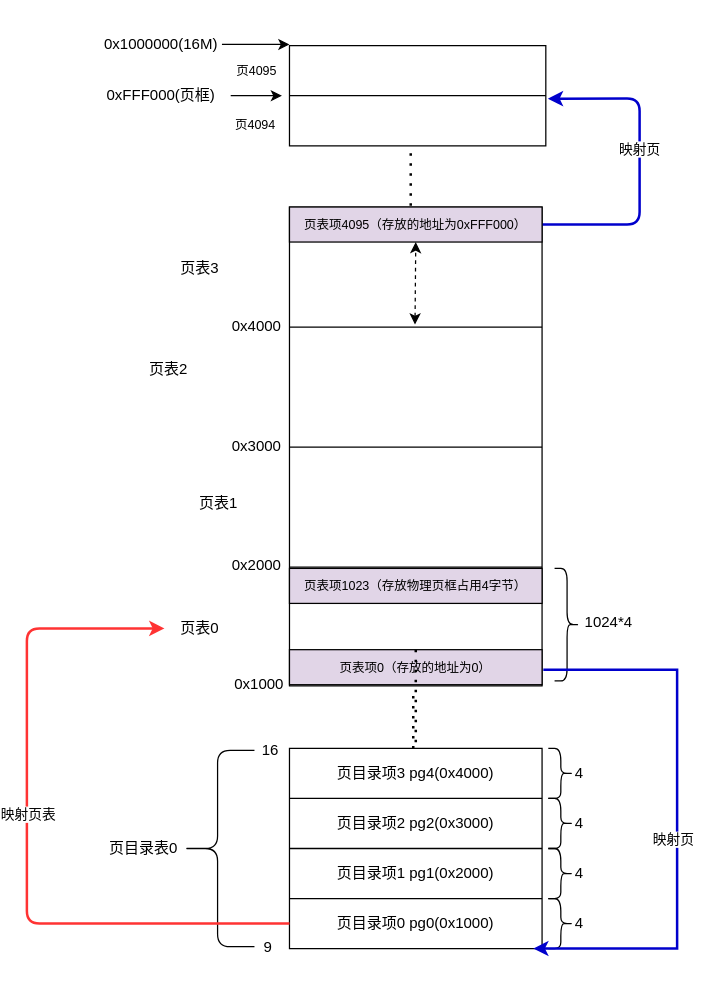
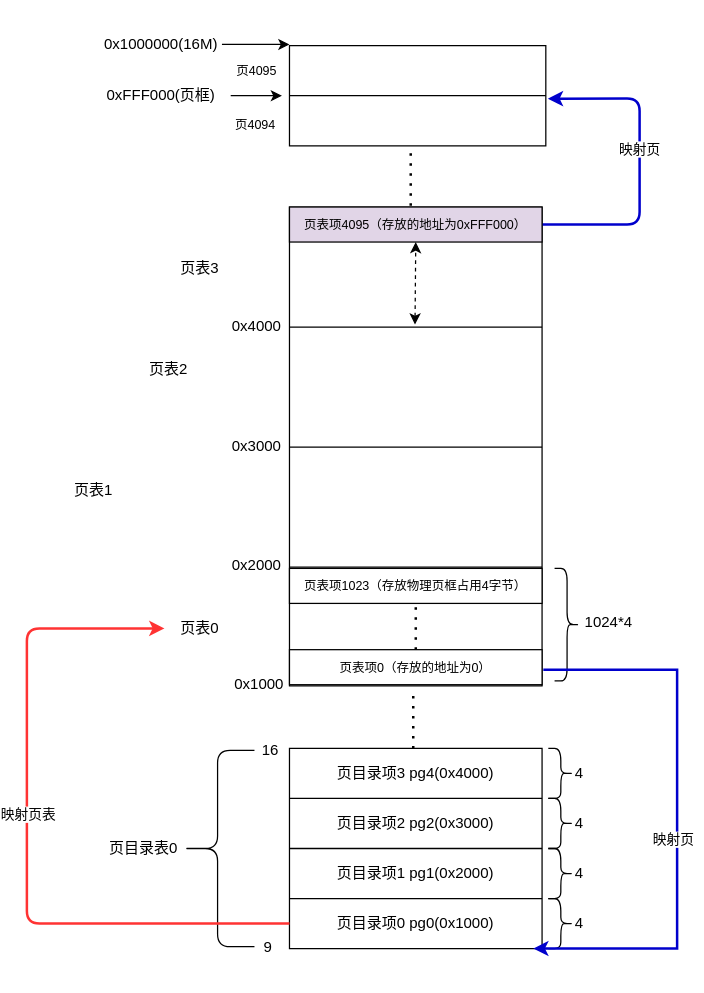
  <mxCell id="0" />
  <mxCell id="1" parent="0" />
  <mxCell id="2" style="edgeStyle=orthogonalEdgeStyle;rounded=0;orthogonalLoop=1;jettySize=auto;html=1;" parent="1" source="3" edge="1"><mxGeometry relative="1" as="geometry"><mxPoint x="230" y="35" as="targetPoint" /></mxGeometry></mxCell>
  <mxCell id="3" value="0x1000000(16M)" style="text;html=1;strokeColor=none;fillColor=none;align=center;verticalAlign=middle;whiteSpace=wrap;rounded=0;" parent="1" vertex="1"><mxGeometry x="79" y="20" width="97" height="30" as="geometry" /></mxCell>
  <mxCell id="4" value="" style="shape=table;startSize=0;container=1;collapsible=0;childLayout=tableLayout;" parent="1" vertex="1"><mxGeometry x="230" y="598" width="202" height="160" as="geometry" /></mxCell>
  <mxCell id="5" value="" style="shape=tableRow;horizontal=0;startSize=0;swimlaneHead=0;swimlaneBody=0;top=0;left=0;bottom=0;right=0;collapsible=0;dropTarget=0;fillColor=none;points=[[0,0.5],[1,0.5]];portConstraint=eastwest;" parent="4" vertex="1"><mxGeometry width="202" height="40" as="geometry" /></mxCell>
  <mxCell id="6" value="页目录项3 pg4(0x4000)" style="shape=partialRectangle;html=1;whiteSpace=wrap;connectable=0;overflow=hidden;fillColor=none;top=0;left=0;bottom=0;right=0;pointerEvents=1;" parent="5" vertex="1"><mxGeometry width="202" height="40" as="geometry"><mxRectangle width="202" height="40" as="alternateBounds" /></mxGeometry></mxCell>
  <mxCell id="7" value="" style="shape=tableRow;horizontal=0;startSize=0;swimlaneHead=0;swimlaneBody=0;top=0;left=0;bottom=0;right=0;collapsible=0;dropTarget=0;fillColor=none;points=[[0,0.5],[1,0.5]];portConstraint=eastwest;" parent="4" vertex="1"><mxGeometry y="40" width="202" height="40" as="geometry" /></mxCell>
  <mxCell id="8" value="页目录项2 pg2(0x3000)" style="shape=partialRectangle;html=1;whiteSpace=wrap;connectable=0;overflow=hidden;fillColor=none;top=0;left=0;bottom=0;right=0;pointerEvents=1;" parent="7" vertex="1"><mxGeometry width="202" height="40" as="geometry"><mxRectangle width="202" height="40" as="alternateBounds" /></mxGeometry></mxCell>
  <mxCell id="9" value="" style="shape=tableRow;horizontal=0;startSize=0;swimlaneHead=0;swimlaneBody=0;top=0;left=0;bottom=0;right=0;collapsible=0;dropTarget=0;fillColor=none;points=[[0,0.5],[1,0.5]];portConstraint=eastwest;" parent="4" vertex="1"><mxGeometry y="80" width="202" height="40" as="geometry" /></mxCell>
  <mxCell id="10" value="页目录项1 pg1(0x2000)" style="shape=partialRectangle;html=1;whiteSpace=wrap;connectable=0;overflow=hidden;fillColor=none;top=0;left=0;bottom=0;right=0;pointerEvents=1;" parent="9" vertex="1"><mxGeometry width="202" height="40" as="geometry"><mxRectangle width="202" height="40" as="alternateBounds" /></mxGeometry></mxCell>
  <mxCell id="11" value="" style="shape=tableRow;horizontal=0;startSize=0;swimlaneHead=0;swimlaneBody=0;top=0;left=0;bottom=0;right=0;collapsible=0;dropTarget=0;fillColor=none;points=[[0,0.5],[1,0.5]];portConstraint=eastwest;" parent="4" vertex="1"><mxGeometry y="120" width="202" height="40" as="geometry" /></mxCell>
  <mxCell id="12" value="页目录项0 pg0(0x1000)" style="shape=partialRectangle;html=1;whiteSpace=wrap;connectable=0;overflow=hidden;fillColor=none;top=0;left=0;bottom=0;right=0;pointerEvents=1;" parent="11" vertex="1"><mxGeometry width="202" height="40" as="geometry"><mxRectangle width="202" height="40" as="alternateBounds" /></mxGeometry></mxCell>
  <mxCell id="13" value="" style="shape=curlyBracket;whiteSpace=wrap;html=1;rounded=1;flipH=1;size=0.5;" parent="1" vertex="1"><mxGeometry x="437" y="718" width="20" height="40" as="geometry" /></mxCell>
  <mxCell id="14" value="4" style="text;html=1;strokeColor=none;fillColor=none;align=center;verticalAlign=middle;whiteSpace=wrap;rounded=0;" parent="1" vertex="1"><mxGeometry x="432" y="723" width="60" height="30" as="geometry" /></mxCell>
  <mxCell id="15" value="" style="shape=curlyBracket;whiteSpace=wrap;html=1;rounded=1;flipH=1;size=0.5;" parent="1" vertex="1"><mxGeometry x="437" y="678" width="20" height="40" as="geometry" /></mxCell>
  <mxCell id="16" value="4" style="text;html=1;strokeColor=none;fillColor=none;align=center;verticalAlign=middle;whiteSpace=wrap;rounded=0;" parent="1" vertex="1"><mxGeometry x="432" y="683" width="60" height="30" as="geometry" /></mxCell>
  <mxCell id="17" value="" style="shape=curlyBracket;whiteSpace=wrap;html=1;rounded=1;flipH=1;size=0.5;" parent="1" vertex="1"><mxGeometry x="437" y="638" width="20" height="40" as="geometry" /></mxCell>
  <mxCell id="18" value="4" style="text;html=1;strokeColor=none;fillColor=none;align=center;verticalAlign=middle;whiteSpace=wrap;rounded=0;" parent="1" vertex="1"><mxGeometry x="432" y="643" width="60" height="30" as="geometry" /></mxCell>
  <mxCell id="19" value="" style="shape=curlyBracket;whiteSpace=wrap;html=1;rounded=1;flipH=1;size=0.5;" parent="1" vertex="1"><mxGeometry x="437" y="598" width="20" height="40" as="geometry" /></mxCell>
  <mxCell id="20" value="4" style="text;html=1;strokeColor=none;fillColor=none;align=center;verticalAlign=middle;whiteSpace=wrap;rounded=0;" parent="1" vertex="1"><mxGeometry x="432" y="603" width="60" height="30" as="geometry" /></mxCell>
  <mxCell id="21" value="16" style="text;html=1;strokeColor=none;fillColor=none;align=center;verticalAlign=middle;whiteSpace=wrap;rounded=0;" parent="1" vertex="1"><mxGeometry x="185" y="585" width="60" height="30" as="geometry" /></mxCell>
  <mxCell id="22" value="" style="shape=curlyBracket;whiteSpace=wrap;html=1;rounded=1;flipH=1;rotation=-180;" parent="1" vertex="1"><mxGeometry x="143" y="599.5" width="59" height="157" as="geometry" /></mxCell>
  <mxCell id="23" value="页目录表0" style="text;html=1;align=center;verticalAlign=middle;resizable=0;points=[];autosize=1;strokeColor=none;fillColor=none;" parent="1" vertex="1"><mxGeometry x="76" y="665" width="73" height="26" as="geometry" /></mxCell>
  <mxCell id="24" value="" style="shape=table;startSize=0;container=1;collapsible=0;childLayout=tableLayout;" parent="1" vertex="1"><mxGeometry x="230" y="165" width="202" height="383" as="geometry" /></mxCell>
  <mxCell id="25" value="" style="shape=tableRow;horizontal=0;startSize=0;swimlaneHead=0;swimlaneBody=0;top=0;left=0;bottom=0;right=0;collapsible=0;dropTarget=0;fillColor=none;points=[[0,0.5],[1,0.5]];portConstraint=eastwest;" parent="24" vertex="1"><mxGeometry width="202" height="96" as="geometry" /></mxCell>
  <mxCell id="26" value="" style="shape=partialRectangle;html=1;whiteSpace=wrap;connectable=0;overflow=hidden;fillColor=none;top=0;left=0;bottom=0;right=0;pointerEvents=1;" parent="25" vertex="1"><mxGeometry width="202" height="96" as="geometry"><mxRectangle width="202" height="96" as="alternateBounds" /></mxGeometry></mxCell>
  <mxCell id="27" value="" style="shape=tableRow;horizontal=0;startSize=0;swimlaneHead=0;swimlaneBody=0;top=0;left=0;bottom=0;right=0;collapsible=0;dropTarget=0;fillColor=none;points=[[0,0.5],[1,0.5]];portConstraint=eastwest;" parent="24" vertex="1"><mxGeometry y="96" width="202" height="96" as="geometry" /></mxCell>
  <mxCell id="28" value="" style="shape=partialRectangle;html=1;whiteSpace=wrap;connectable=0;overflow=hidden;fillColor=none;top=0;left=0;bottom=0;right=0;pointerEvents=1;" parent="27" vertex="1"><mxGeometry width="202" height="96" as="geometry"><mxRectangle width="202" height="96" as="alternateBounds" /></mxGeometry></mxCell>
  <mxCell id="29" value="" style="shape=tableRow;horizontal=0;startSize=0;swimlaneHead=0;swimlaneBody=0;top=0;left=0;bottom=0;right=0;collapsible=0;dropTarget=0;fillColor=none;points=[[0,0.5],[1,0.5]];portConstraint=eastwest;" parent="24" vertex="1"><mxGeometry y="192" width="202" height="96" as="geometry" /></mxCell>
  <mxCell id="30" value="" style="shape=partialRectangle;html=1;whiteSpace=wrap;connectable=0;overflow=hidden;fillColor=none;top=0;left=0;bottom=0;right=0;pointerEvents=1;" parent="29" vertex="1"><mxGeometry width="202" height="96" as="geometry"><mxRectangle width="202" height="96" as="alternateBounds" /></mxGeometry></mxCell>
  <mxCell id="31" value="" style="shape=tableRow;horizontal=0;startSize=0;swimlaneHead=0;swimlaneBody=0;top=0;left=0;bottom=0;right=0;collapsible=0;dropTarget=0;fillColor=none;points=[[0,0.5],[1,0.5]];portConstraint=eastwest;" parent="24" vertex="1"><mxGeometry y="288" width="202" height="95" as="geometry" /></mxCell>
  <mxCell id="32" value="" style="shape=partialRectangle;html=1;whiteSpace=wrap;connectable=0;overflow=hidden;fillColor=none;top=0;left=0;bottom=0;right=0;pointerEvents=1;" parent="31" vertex="1"><mxGeometry width="202" height="95" as="geometry"><mxRectangle width="202" height="95" as="alternateBounds" /></mxGeometry></mxCell>
  <mxCell id="33" value="页表0" style="text;html=1;align=center;verticalAlign=middle;resizable=0;points=[];autosize=1;strokeColor=none;fillColor=none;" parent="1" vertex="1"><mxGeometry x="133" y="489" width="49" height="26" as="geometry" /></mxCell>
- <mxCell id="34" value="页表1" style="text;html=1;align=center;verticalAlign=middle;resizable=0;points=[];autosize=1;strokeColor=none;fillColor=none;" parent="1" vertex="1"><mxGeometry x="148" y="389" width="49" height="26" as="geometry" /></mxCell>
+ <mxCell id="34" value="页表1" style="text;html=1;align=center;verticalAlign=middle;resizable=0;points=[];autosize=1;strokeColor=none;fillColor=none;" parent="1" vertex="1"><mxGeometry x="48" y="379" width="49" height="26" as="geometry" /></mxCell>
  <mxCell id="35" value="页表2" style="text;html=1;align=center;verticalAlign=middle;resizable=0;points=[];autosize=1;strokeColor=none;fillColor=none;" parent="1" vertex="1"><mxGeometry x="108" y="282" width="49" height="26" as="geometry" /></mxCell>
  <mxCell id="36" value="页表3" style="text;html=1;align=center;verticalAlign=middle;resizable=0;points=[];autosize=1;strokeColor=none;fillColor=none;" parent="1" vertex="1"><mxGeometry x="133" y="201" width="49" height="26" as="geometry" /></mxCell>
  <mxCell id="37" value="0x1000" style="text;html=1;strokeColor=none;fillColor=none;align=center;verticalAlign=middle;whiteSpace=wrap;rounded=0;" parent="1" vertex="1"><mxGeometry x="176" y="532" width="60" height="30" as="geometry" /></mxCell>
  <mxCell id="38" value="0x2000" style="text;html=1;strokeColor=none;fillColor=none;align=center;verticalAlign=middle;whiteSpace=wrap;rounded=0;" parent="1" vertex="1"><mxGeometry x="174" y="437" width="60" height="30" as="geometry" /></mxCell>
  <mxCell id="39" value="0x3000" style="text;html=1;strokeColor=none;fillColor=none;align=center;verticalAlign=middle;whiteSpace=wrap;rounded=0;" parent="1" vertex="1"><mxGeometry x="174" y="341.5" width="60" height="30" as="geometry" /></mxCell>
  <mxCell id="40" value="0x4000" style="text;html=1;strokeColor=none;fillColor=none;align=center;verticalAlign=middle;whiteSpace=wrap;rounded=0;" parent="1" vertex="1"><mxGeometry x="174" y="246" width="60" height="30" as="geometry" /></mxCell>
  <mxCell id="41" value="" style="shape=curlyBracket;whiteSpace=wrap;html=1;rounded=1;flipH=1;size=0.5;" parent="1" vertex="1"><mxGeometry x="442" y="454" width="20" height="90" as="geometry" /></mxCell>
  <mxCell id="42" value="1024*4" style="text;html=1;align=center;verticalAlign=middle;resizable=0;points=[];autosize=1;strokeColor=none;fillColor=none;" parent="1" vertex="1"><mxGeometry x="457" y="484" width="56" height="26" as="geometry" /></mxCell>
- <mxCell id="43" value="页表项0（存放的地址为0）" style="rounded=0;whiteSpace=wrap;html=1;fontSize=10;fillColor=#e1d5e7;" parent="1" vertex="1"><mxGeometry x="230" y="519" width="202" height="28" as="geometry" /></mxCell>
- <mxCell id="44" value="页表项1023（存放物理页框占用4字节）" style="rounded=0;whiteSpace=wrap;html=1;fontSize=10;fillColor=#e1d5e7;" parent="1" vertex="1"><mxGeometry x="230" y="454" width="202" height="28" as="geometry" /></mxCell>
+ <mxCell id="43" value="页表项0（存放的地址为0）" style="rounded=0;whiteSpace=wrap;html=1;fontSize=10;" parent="1" vertex="1"><mxGeometry x="230" y="519" width="202" height="28" as="geometry" /></mxCell>
+ <mxCell id="44" value="页表项1023（存放物理页框占用4字节）" style="rounded=0;whiteSpace=wrap;html=1;fontSize=10;" parent="1" vertex="1"><mxGeometry x="230" y="454" width="202" height="28" as="geometry" /></mxCell>
  <mxCell id="45" value="" style="shape=table;startSize=0;container=1;collapsible=0;childLayout=tableLayout;fontSize=10;" parent="1" vertex="1"><mxGeometry x="230" y="36" width="205" height="80" as="geometry" /></mxCell>
  <mxCell id="46" value="" style="shape=tableRow;horizontal=0;startSize=0;swimlaneHead=0;swimlaneBody=0;top=0;left=0;bottom=0;right=0;collapsible=0;dropTarget=0;fillColor=none;points=[[0,0.5],[1,0.5]];portConstraint=eastwest;fontSize=10;" parent="45" vertex="1"><mxGeometry width="205" height="40" as="geometry" /></mxCell>
  <mxCell id="47" value="" style="shape=partialRectangle;html=1;whiteSpace=wrap;connectable=0;overflow=hidden;fillColor=none;top=0;left=0;bottom=0;right=0;pointerEvents=1;fontSize=10;" parent="46" vertex="1"><mxGeometry width="205" height="40" as="geometry"><mxRectangle width="205" height="40" as="alternateBounds" /></mxGeometry></mxCell>
  <mxCell id="48" value="" style="shape=tableRow;horizontal=0;startSize=0;swimlaneHead=0;swimlaneBody=0;top=0;left=0;bottom=0;right=0;collapsible=0;dropTarget=0;fillColor=none;points=[[0,0.5],[1,0.5]];portConstraint=eastwest;fontSize=10;" parent="45" vertex="1"><mxGeometry y="40" width="205" height="40" as="geometry" /></mxCell>
  <mxCell id="49" value="" style="shape=partialRectangle;html=1;whiteSpace=wrap;connectable=0;overflow=hidden;fillColor=none;top=0;left=0;bottom=0;right=0;pointerEvents=1;fontSize=10;" parent="48" vertex="1"><mxGeometry width="205" height="40" as="geometry"><mxRectangle width="205" height="40" as="alternateBounds" /></mxGeometry></mxCell>
  <mxCell id="50" style="edgeStyle=orthogonalEdgeStyle;rounded=0;orthogonalLoop=1;jettySize=auto;html=1;fontSize=10;" parent="1" source="51" edge="1"><mxGeometry relative="1" as="geometry"><mxPoint x="224" y="76" as="targetPoint" /></mxGeometry></mxCell>
  <mxCell id="51" value="0xFFF000(页框)" style="text;html=1;strokeColor=none;fillColor=none;align=center;verticalAlign=middle;whiteSpace=wrap;rounded=0;" parent="1" vertex="1"><mxGeometry x="72" y="61" width="111" height="30" as="geometry" /></mxCell>
  <mxCell id="52" style="edgeStyle=orthogonalEdgeStyle;rounded=1;orthogonalLoop=1;jettySize=auto;html=1;exitX=1;exitY=0.5;exitDx=0;exitDy=0;fontSize=10;entryX=1.008;entryY=0.058;entryDx=0;entryDy=0;entryPerimeter=0;strokeColor=#0000CC;strokeWidth=2;" parent="1" source="54" target="48" edge="1"><mxGeometry relative="1" as="geometry"><mxPoint x="518.034" y="71.414" as="targetPoint" /><Array as="points"><mxPoint x="510" y="179" /><mxPoint x="510" y="78" /></Array></mxGeometry></mxCell>
  <mxCell id="53" value="映射页" style="edgeLabel;html=1;align=center;verticalAlign=middle;resizable=0;points=[];" vertex="1" connectable="0" parent="52"><mxGeometry x="0.103" y="1" relative="1" as="geometry"><mxPoint as="offset" /></mxGeometry></mxCell>
  <mxCell id="54" value="页表项4095（存放的地址为0xFFF000）" style="rounded=0;whiteSpace=wrap;html=1;fontSize=10;fillColor=#e1d5e7;" parent="1" vertex="1"><mxGeometry x="230" y="165" width="202" height="28" as="geometry" /></mxCell>
  <mxCell id="55" value="页4095" style="text;html=1;strokeColor=none;fillColor=none;align=center;verticalAlign=middle;whiteSpace=wrap;rounded=0;fontSize=10;" parent="1" vertex="1"><mxGeometry x="174" y="41" width="60" height="30" as="geometry" /></mxCell>
  <mxCell id="56" value="页4094" style="text;html=1;strokeColor=none;fillColor=none;align=center;verticalAlign=middle;whiteSpace=wrap;rounded=0;fontSize=10;" parent="1" vertex="1"><mxGeometry x="173" y="84" width="60" height="30" as="geometry" /></mxCell>
- <mxCell id="57" value="" style="endArrow=none;dashed=1;html=1;dashPattern=1 3;strokeWidth=2;rounded=0;fontSize=10;exitX=0.5;exitY=0;exitDx=0;exitDy=0;" parent="1" source="43" target="6" edge="1"><mxGeometry width="50" height="50" relative="1" as="geometry"><mxPoint x="288" y="532" as="sourcePoint" /><mxPoint x="338" y="482" as="targetPoint" /></mxGeometry></mxCell>
+ <mxCell id="57" value="" style="endArrow=none;dashed=1;html=1;dashPattern=1 3;strokeWidth=2;rounded=0;fontSize=10;exitX=0.5;exitY=0;exitDx=0;exitDy=0;entryX=0.5;entryY=1;entryDx=0;entryDy=0;" parent="1" source="43" target="44" edge="1"><mxGeometry width="50" height="50" relative="1" as="geometry"><mxPoint x="288" y="532" as="sourcePoint" /><mxPoint x="338" y="482" as="targetPoint" /></mxGeometry></mxCell>
  <mxCell id="58" value="" style="endArrow=none;dashed=1;html=1;dashPattern=1 3;strokeWidth=2;rounded=0;fontSize=10;entryX=0.49;entryY=1.021;entryDx=0;entryDy=0;entryPerimeter=0;exitX=0.49;exitY=0;exitDx=0;exitDy=0;exitPerimeter=0;" parent="1" source="5" target="31" edge="1"><mxGeometry width="50" height="50" relative="1" as="geometry"><mxPoint x="299" y="602" as="sourcePoint" /><mxPoint x="349" y="552" as="targetPoint" /></mxGeometry></mxCell>
  <mxCell id="59" value="" style="endArrow=none;dashed=1;html=1;dashPattern=1 3;strokeWidth=2;rounded=0;fontSize=10;entryX=0.473;entryY=1.075;entryDx=0;entryDy=0;entryPerimeter=0;exitX=0.48;exitY=-0.01;exitDx=0;exitDy=0;exitPerimeter=0;" parent="1" source="25" target="48" edge="1"><mxGeometry width="50" height="50" relative="1" as="geometry"><mxPoint x="307" y="165" as="sourcePoint" /><mxPoint x="357" y="115" as="targetPoint" /></mxGeometry></mxCell>
  <mxCell id="60" value="" style="endArrow=classic;startArrow=classic;html=1;rounded=0;fontSize=10;entryX=0.5;entryY=1;entryDx=0;entryDy=0;exitX=0.497;exitY=-0.021;exitDx=0;exitDy=0;exitPerimeter=0;dashed=1;" parent="1" source="27" target="54" edge="1"><mxGeometry width="50" height="50" relative="1" as="geometry"><mxPoint x="301" y="248" as="sourcePoint" /><mxPoint x="351" y="198" as="targetPoint" /></mxGeometry></mxCell>
  <mxCell id="61" value="9" style="text;html=1;strokeColor=none;fillColor=none;align=center;verticalAlign=middle;whiteSpace=wrap;rounded=0;" vertex="1" parent="1"><mxGeometry x="183" y="742" width="60" height="30" as="geometry" /></mxCell>
  <mxCell id="62" value="" style="edgeStyle=segmentEdgeStyle;endArrow=classic;html=1;rounded=0;exitX=1.005;exitY=0.863;exitDx=0;exitDy=0;exitPerimeter=0;entryX=0.965;entryY=1;entryDx=0;entryDy=0;entryPerimeter=0;strokeColor=#0000CC;strokeWidth=2;" edge="1" parent="1" source="31" target="11"><mxGeometry width="50" height="50" relative="1" as="geometry"><mxPoint x="597" y="667" as="sourcePoint" /><mxPoint x="647" y="617" as="targetPoint" /><Array as="points"><mxPoint x="540" y="535" /><mxPoint x="540" y="758" /></Array></mxGeometry></mxCell>
  <mxCell id="63" value="映射页" style="edgeLabel;html=1;align=center;verticalAlign=middle;resizable=0;points=[];" vertex="1" connectable="0" parent="62"><mxGeometry x="0.087" y="-4" relative="1" as="geometry"><mxPoint as="offset" /></mxGeometry></mxCell>
  <mxCell id="64" value="" style="edgeStyle=segmentEdgeStyle;endArrow=classic;html=1;rounded=1;strokeColor=#FF3333;strokeWidth=2;exitX=0;exitY=0.5;exitDx=0;exitDy=0;entryX=-0.061;entryY=0.5;entryDx=0;entryDy=0;entryPerimeter=0;" edge="1" parent="1" source="11" target="33"><mxGeometry width="50" height="50" relative="1" as="geometry"><mxPoint x="-79" y="685" as="sourcePoint" /><mxPoint x="-29" y="635" as="targetPoint" /><Array as="points"><mxPoint x="20" y="738" /><mxPoint x="20" y="502" /></Array></mxGeometry></mxCell>
  <mxCell id="65" value="映射页表" style="edgeLabel;html=1;align=center;verticalAlign=middle;resizable=0;points=[];" vertex="1" connectable="0" parent="64"><mxGeometry x="0.071" relative="1" as="geometry"><mxPoint as="offset" /></mxGeometry></mxCell>
